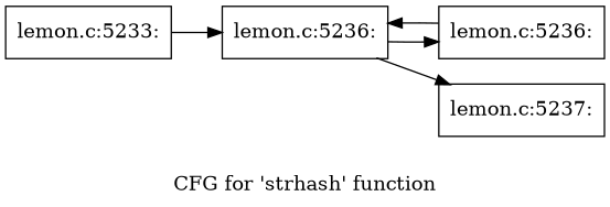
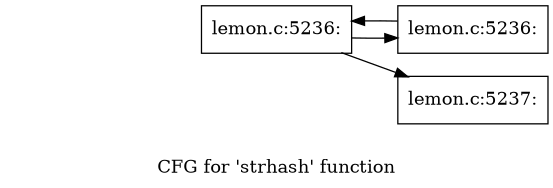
  digraph {
    label="CFG for 'strhash' function"
    rankdir=LR
    node [shape=record]
-   n1 [label="{lemon.c:5233:}"]
    n2 [label="{lemon.c:5236:}"]
    n3 [label="{lemon.c:5236:}"]
    n4 [label="{lemon.c:5237:}"]
-   n1 -> n2
    n2 -> n3
    n2 -> n4
    n3 -> n2
  }
